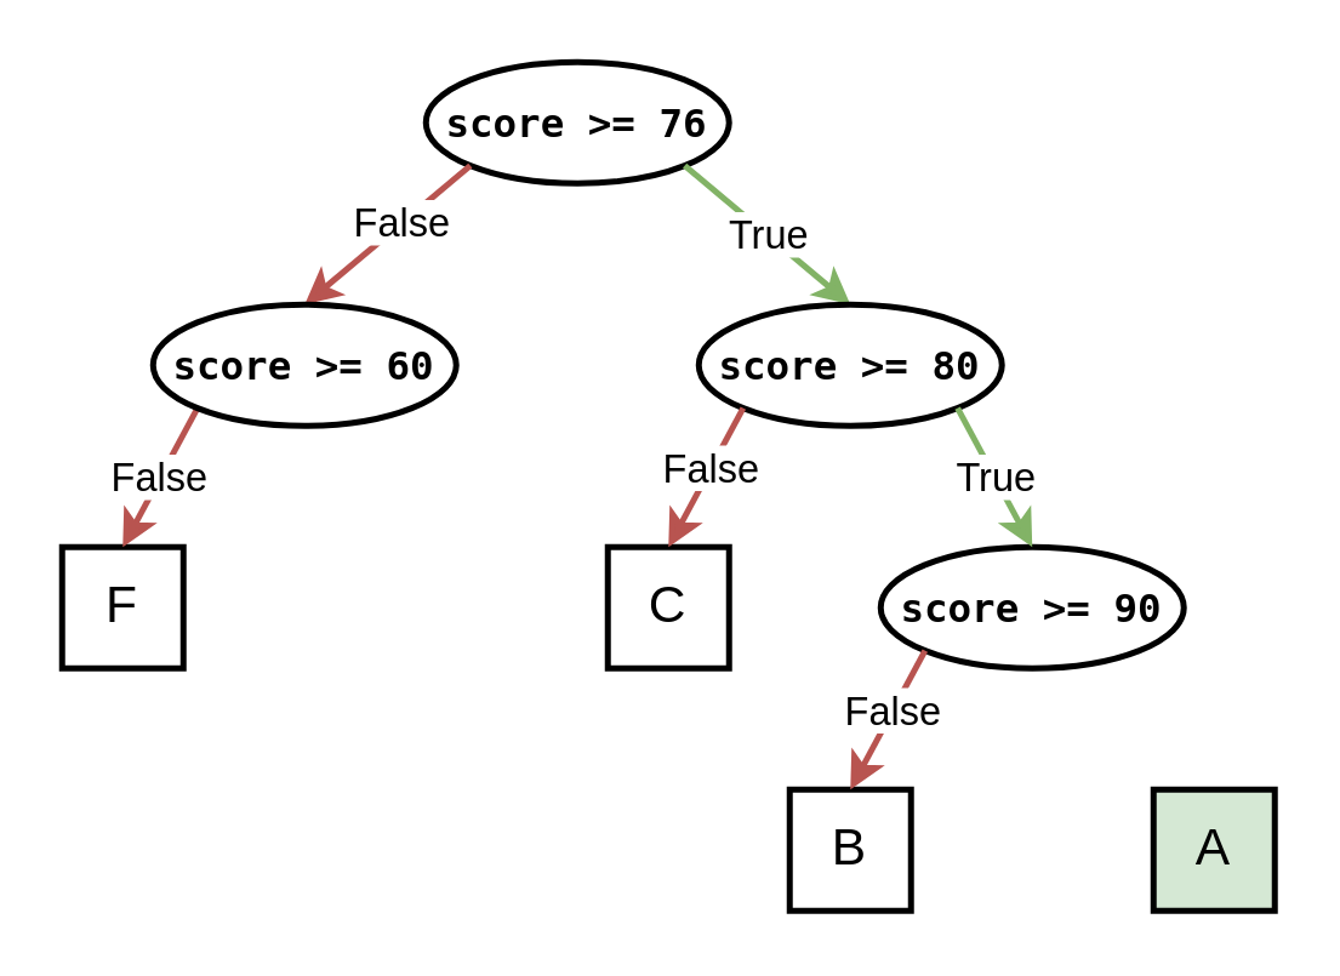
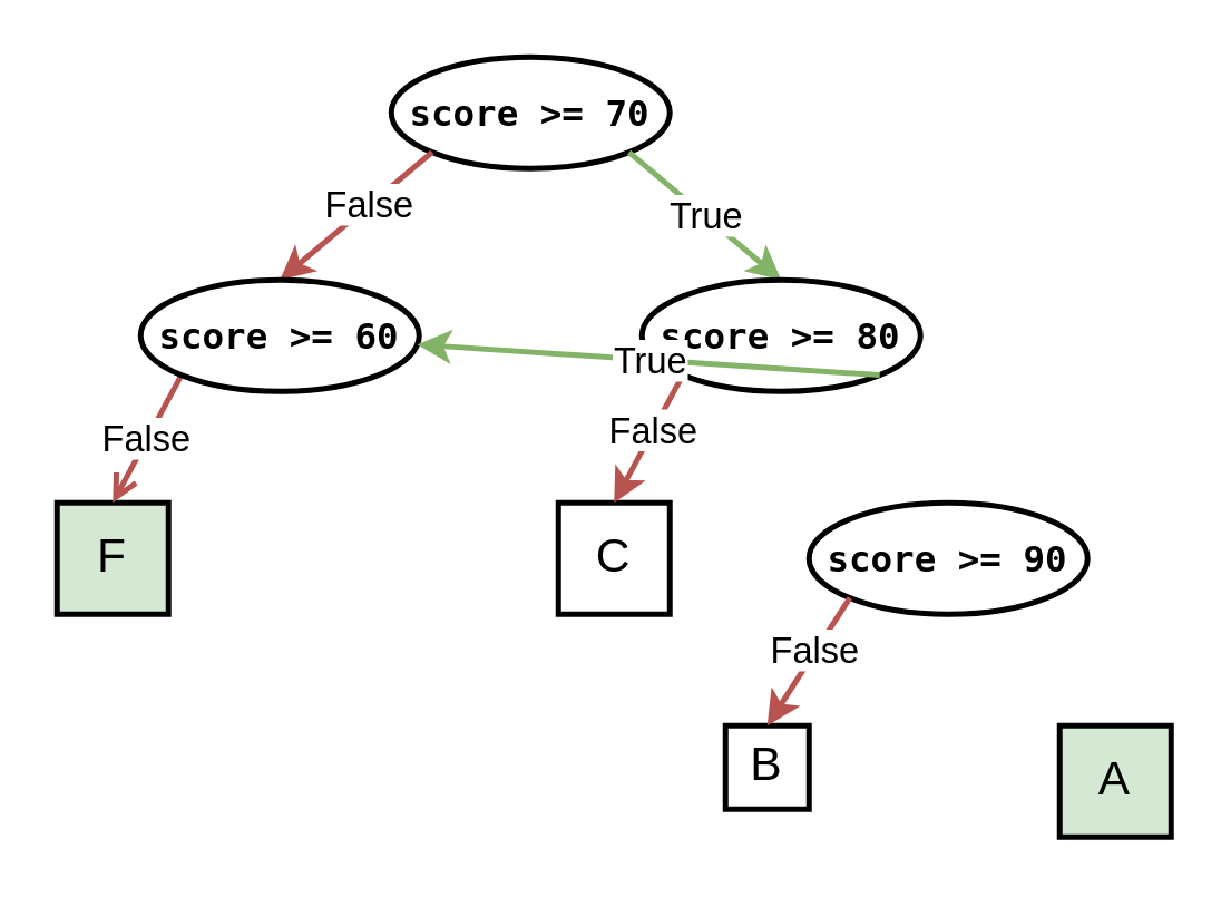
  <mxCell id="0" />
  <mxCell id="1" parent="0" />
  <mxCell id="2" value="" style="group" vertex="1" connectable="0" parent="1"><mxGeometry x="20" y="20" width="400" height="280" as="geometry" /></mxCell>
  <mxCell id="3" value="" style="group" vertex="1" connectable="0" parent="2"><mxGeometry x="230" y="160" width="160" height="40" as="geometry" /></mxCell>
  <mxCell id="4" value="&lt;pre style=&quot;font-size: 13px;&quot;&gt;&lt;b style=&quot;font-size: 13px;&quot;&gt;score &amp;gt;= 90&lt;/b&gt;&lt;/pre&gt;" style="ellipse;whiteSpace=wrap;html=1;fontSize=13;strokeWidth=2;" vertex="1" parent="3"><mxGeometry x="40" width="100" height="40" as="geometry" /></mxCell>
  <mxCell id="5" value="" style="group" vertex="1" connectable="0" parent="2"><mxGeometry x="80" width="160" height="40" as="geometry" /></mxCell>
- <mxCell id="6" value="&lt;pre style=&quot;font-size: 13px;&quot;&gt;&lt;b style=&quot;font-size: 13px;&quot;&gt;score &amp;gt;= 76&lt;/b&gt;&lt;/pre&gt;" style="ellipse;whiteSpace=wrap;html=1;fontSize=13;strokeWidth=2;" vertex="1" parent="5"><mxGeometry x="40" width="100" height="40" as="geometry" /></mxCell>
+ <mxCell id="6" value="&lt;pre style=&quot;font-size: 13px;&quot;&gt;&lt;b style=&quot;font-size: 13px;&quot;&gt;score &amp;gt;= 70&lt;/b&gt;&lt;/pre&gt;" style="ellipse;whiteSpace=wrap;html=1;fontSize=13;strokeWidth=2;" vertex="1" parent="5"><mxGeometry x="40" width="100" height="40" as="geometry" /></mxCell>
  <mxCell id="7" value="&lt;font style=&quot;font-size: 17px;&quot;&gt;A&lt;/font&gt;" style="whiteSpace=wrap;html=1;aspect=fixed;strokeWidth=2;fontSize=13;fillColor=#d5e8d4;" vertex="1" parent="2"><mxGeometry x="360" y="240" width="40" height="40" as="geometry" /></mxCell>
- <mxCell id="8" value="&lt;font style=&quot;font-size: 17px;&quot;&gt;B&lt;/font&gt;" style="whiteSpace=wrap;html=1;aspect=fixed;strokeWidth=2;fontSize=13;" vertex="1" parent="2"><mxGeometry x="240" y="240" width="40" height="40" as="geometry" /></mxCell>
- <mxCell id="9" value="&lt;span style=&quot;font-size: 17px;&quot;&gt;F&lt;/span&gt;" style="whiteSpace=wrap;html=1;aspect=fixed;strokeWidth=2;fontSize=13;" vertex="1" parent="2"><mxGeometry y="160" width="40" height="40" as="geometry" /></mxCell>
+ <mxCell id="8" value="&lt;font style=&quot;font-size: 17px;&quot;&gt;B&lt;/font&gt;" style="whiteSpace=wrap;html=1;aspect=fixed;strokeWidth=2;fontSize=13;" vertex="1" parent="2"><mxGeometry x="240" y="240" width="30" height="30" as="geometry" /></mxCell>
+ <mxCell id="9" value="&lt;span style=&quot;font-size: 17px;&quot;&gt;F&lt;/span&gt;" style="whiteSpace=wrap;html=1;aspect=fixed;strokeWidth=2;fontSize=13;fillColor=#d5e8d4;" vertex="1" parent="2"><mxGeometry y="160" width="40" height="40" as="geometry" /></mxCell>
  <mxCell id="10" style="rounded=0;orthogonalLoop=1;jettySize=auto;html=1;exitX=0;exitY=1;exitDx=0;exitDy=0;fontSize=13;strokeWidth=2;fillColor=#f8cecc;strokeColor=#b85450;entryX=0.5;entryY=0;entryDx=0;entryDy=0;" edge="1" parent="2" source="4" target="8"><mxGeometry relative="1" as="geometry"><mxPoint x="290" y="230" as="targetPoint" /></mxGeometry></mxCell>
  <mxCell id="11" value="False" style="edgeLabel;html=1;align=center;verticalAlign=middle;resizable=0;points=[];fontSize=13;" vertex="1" connectable="0" parent="10"><mxGeometry x="-0.167" y="-1" relative="1" as="geometry"><mxPoint as="offset" /></mxGeometry></mxCell>
  <mxCell id="12" value="True" style="edgeStyle=none;rounded=0;orthogonalLoop=1;jettySize=auto;html=1;exitX=1;exitY=1;exitDx=0;exitDy=0;fontSize=13;strokeWidth=2;fillColor=#d5e8d4;strokeColor=#82b366;entryX=0.5;entryY=0;entryDx=0;entryDy=0;" edge="1" parent="2" source="6" target="21"><mxGeometry relative="1" as="geometry"><mxPoint x="210" y="70" as="targetPoint" /></mxGeometry></mxCell>
  <mxCell id="13" style="rounded=0;orthogonalLoop=1;jettySize=auto;html=1;exitX=0;exitY=1;exitDx=0;exitDy=0;fontSize=13;strokeWidth=2;entryX=0.5;entryY=0;entryDx=0;entryDy=0;fillColor=#f8cecc;strokeColor=#b85450;" edge="1" parent="2" source="6" target="17"><mxGeometry relative="1" as="geometry"><mxPoint x="50" y="30" as="targetPoint" /></mxGeometry></mxCell>
  <mxCell id="14" value="False" style="edgeLabel;html=1;align=center;verticalAlign=middle;resizable=0;points=[];fontSize=13;" vertex="1" connectable="0" parent="13"><mxGeometry x="-0.167" y="-1" relative="1" as="geometry"><mxPoint as="offset" /></mxGeometry></mxCell>
- <mxCell id="15" value="False" style="edgeStyle=none;rounded=0;orthogonalLoop=1;jettySize=auto;html=1;exitX=0;exitY=1;exitDx=0;exitDy=0;entryX=0.5;entryY=0;entryDx=0;entryDy=0;strokeWidth=2;fontSize=13;fillColor=#f8cecc;strokeColor=#b85450;" edge="1" parent="2" source="17" target="9"><mxGeometry relative="1" as="geometry"><mxPoint x="20" y="160" as="targetPoint" /></mxGeometry></mxCell>
+ <mxCell id="15" value="False" style="edgeStyle=none;rounded=0;orthogonalLoop=1;jettySize=auto;html=1;exitX=0;exitY=1;exitDx=0;exitDy=0;entryX=0.5;entryY=0;entryDx=0;entryDy=0;strokeWidth=2;fontSize=13;fillColor=#f8cecc;strokeColor=#b85450;endArrow=open;" edge="1" parent="2" source="17" target="9"><mxGeometry relative="1" as="geometry"><mxPoint x="20" y="160" as="targetPoint" /></mxGeometry></mxCell>
  <mxCell id="16" style="rounded=0;orthogonalLoop=1;jettySize=auto;html=1;exitX=0;exitY=1;exitDx=0;exitDy=0;fontSize=13;strokeWidth=2;" edge="1" parent="2" source="17"><mxGeometry relative="1" as="geometry"><mxPoint x="50" y="100" as="targetPoint" /></mxGeometry></mxCell>
  <mxCell id="17" value="&lt;pre style=&quot;font-size: 13px;&quot;&gt;&lt;b style=&quot;font-size: 13px;&quot;&gt;score &amp;gt;= 60&lt;/b&gt;&lt;/pre&gt;" style="ellipse;whiteSpace=wrap;html=1;fontSize=13;strokeWidth=2;" vertex="1" parent="2"><mxGeometry x="30" y="80" width="100" height="40" as="geometry" /></mxCell>
  <mxCell id="18" value="&lt;font style=&quot;font-size: 17px;&quot;&gt;C&lt;/font&gt;" style="whiteSpace=wrap;html=1;aspect=fixed;strokeWidth=2;fontSize=13;" vertex="1" parent="2"><mxGeometry x="180" y="160" width="40" height="40" as="geometry" /></mxCell>
  <mxCell id="19" value="" style="group" vertex="1" connectable="0" parent="2"><mxGeometry x="170" y="80" width="160" height="70" as="geometry" /></mxCell>
  <mxCell id="20" value="" style="group" vertex="1" connectable="0" parent="19"><mxGeometry width="160" height="40" as="geometry" /></mxCell>
  <mxCell id="21" value="&lt;pre style=&quot;font-size: 13px;&quot;&gt;&lt;b style=&quot;font-size: 13px;&quot;&gt;score &amp;gt;= 80&lt;/b&gt;&lt;/pre&gt;" style="ellipse;whiteSpace=wrap;html=1;fontSize=13;strokeWidth=2;" vertex="1" parent="20"><mxGeometry x="40" width="100" height="40" as="geometry" /></mxCell>
  <mxCell id="22" style="rounded=0;orthogonalLoop=1;jettySize=auto;html=1;exitX=0;exitY=1;exitDx=0;exitDy=0;fontSize=13;strokeWidth=2;fillColor=#f8cecc;strokeColor=#b85450;entryX=0.5;entryY=0;entryDx=0;entryDy=0;" edge="1" parent="2" source="21" target="18"><mxGeometry relative="1" as="geometry"><mxPoint x="210" y="150" as="targetPoint" /></mxGeometry></mxCell>
  <mxCell id="23" value="False" style="edgeLabel;html=1;align=center;verticalAlign=middle;resizable=0;points=[];fontSize=13;" vertex="1" connectable="0" parent="22"><mxGeometry x="-0.167" y="-1" relative="1" as="geometry"><mxPoint as="offset" /></mxGeometry></mxCell>
- <mxCell id="24" value="True" style="edgeStyle=none;rounded=0;orthogonalLoop=1;jettySize=auto;html=1;exitX=1;exitY=1;exitDx=0;exitDy=0;fontSize=13;strokeWidth=2;fillColor=#d5e8d4;strokeColor=#82b366;entryX=0.5;entryY=0;entryDx=0;entryDy=0;" edge="1" parent="2" source="21" target="4"><mxGeometry relative="1" as="geometry"><mxPoint x="340" y="150" as="targetPoint" /></mxGeometry></mxCell>
+ <mxCell id="24" value="True" style="edgeStyle=none;rounded=0;orthogonalLoop=1;jettySize=auto;html=1;exitX=1;exitY=1;exitDx=0;exitDy=0;fontSize=13;strokeWidth=2;fillColor=#d5e8d4;strokeColor=#82b366;" edge="1" parent="2" source="21" target="17"><mxGeometry relative="1" as="geometry"><mxPoint x="340" y="150" as="targetPoint" /></mxGeometry></mxCell>
